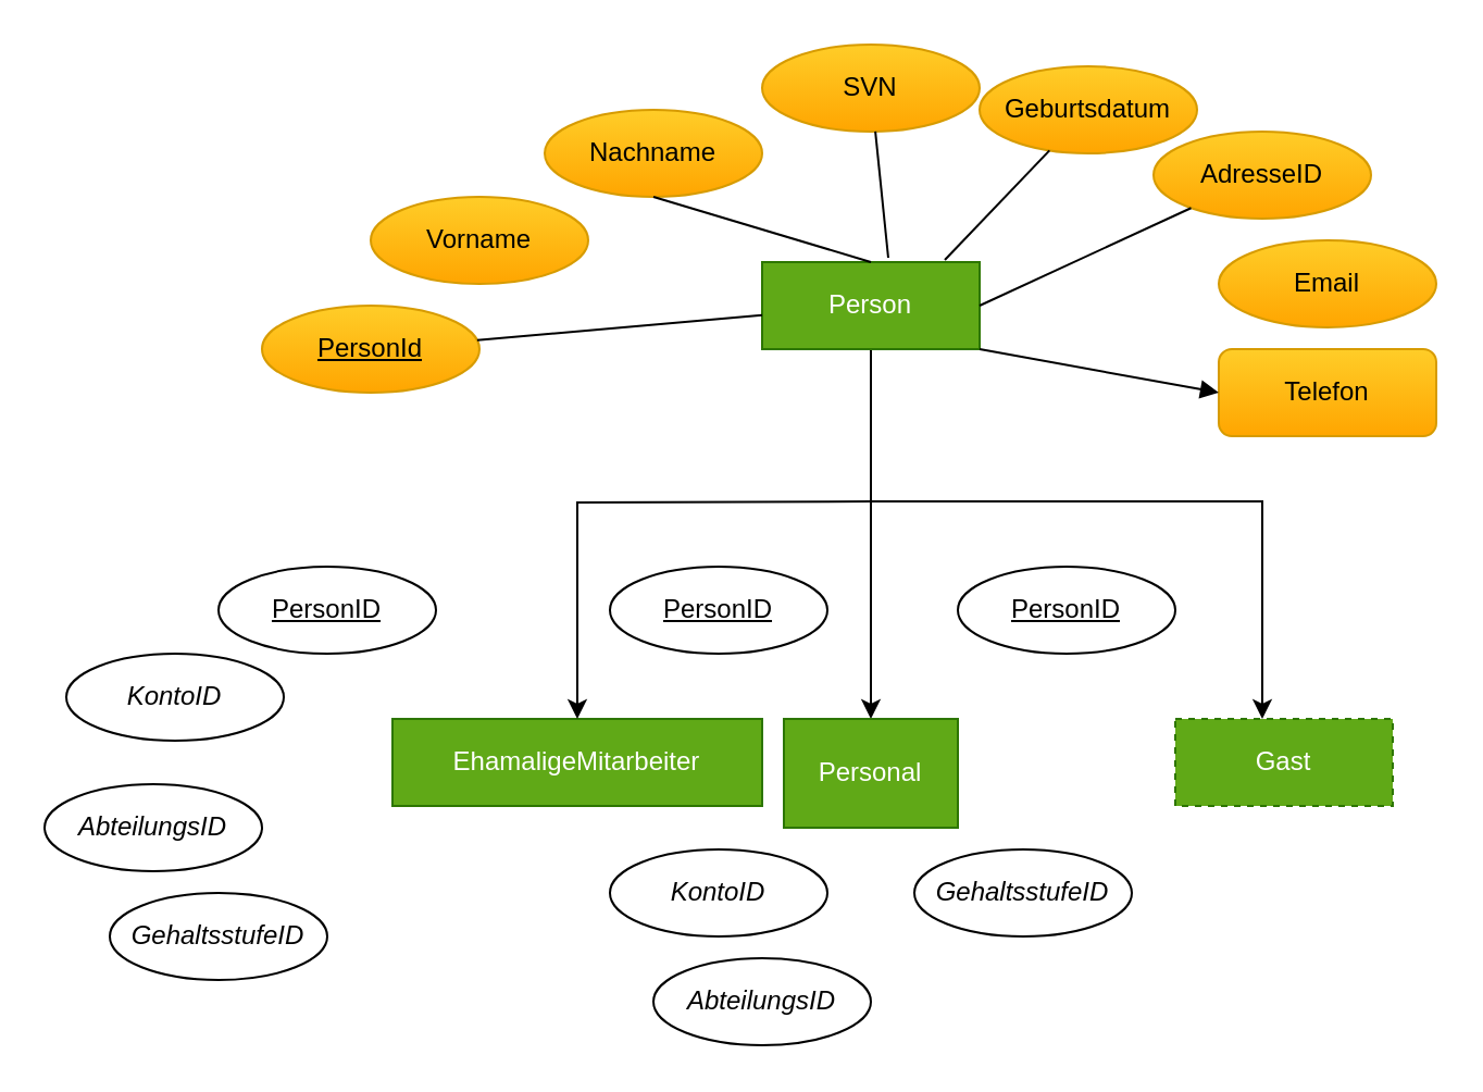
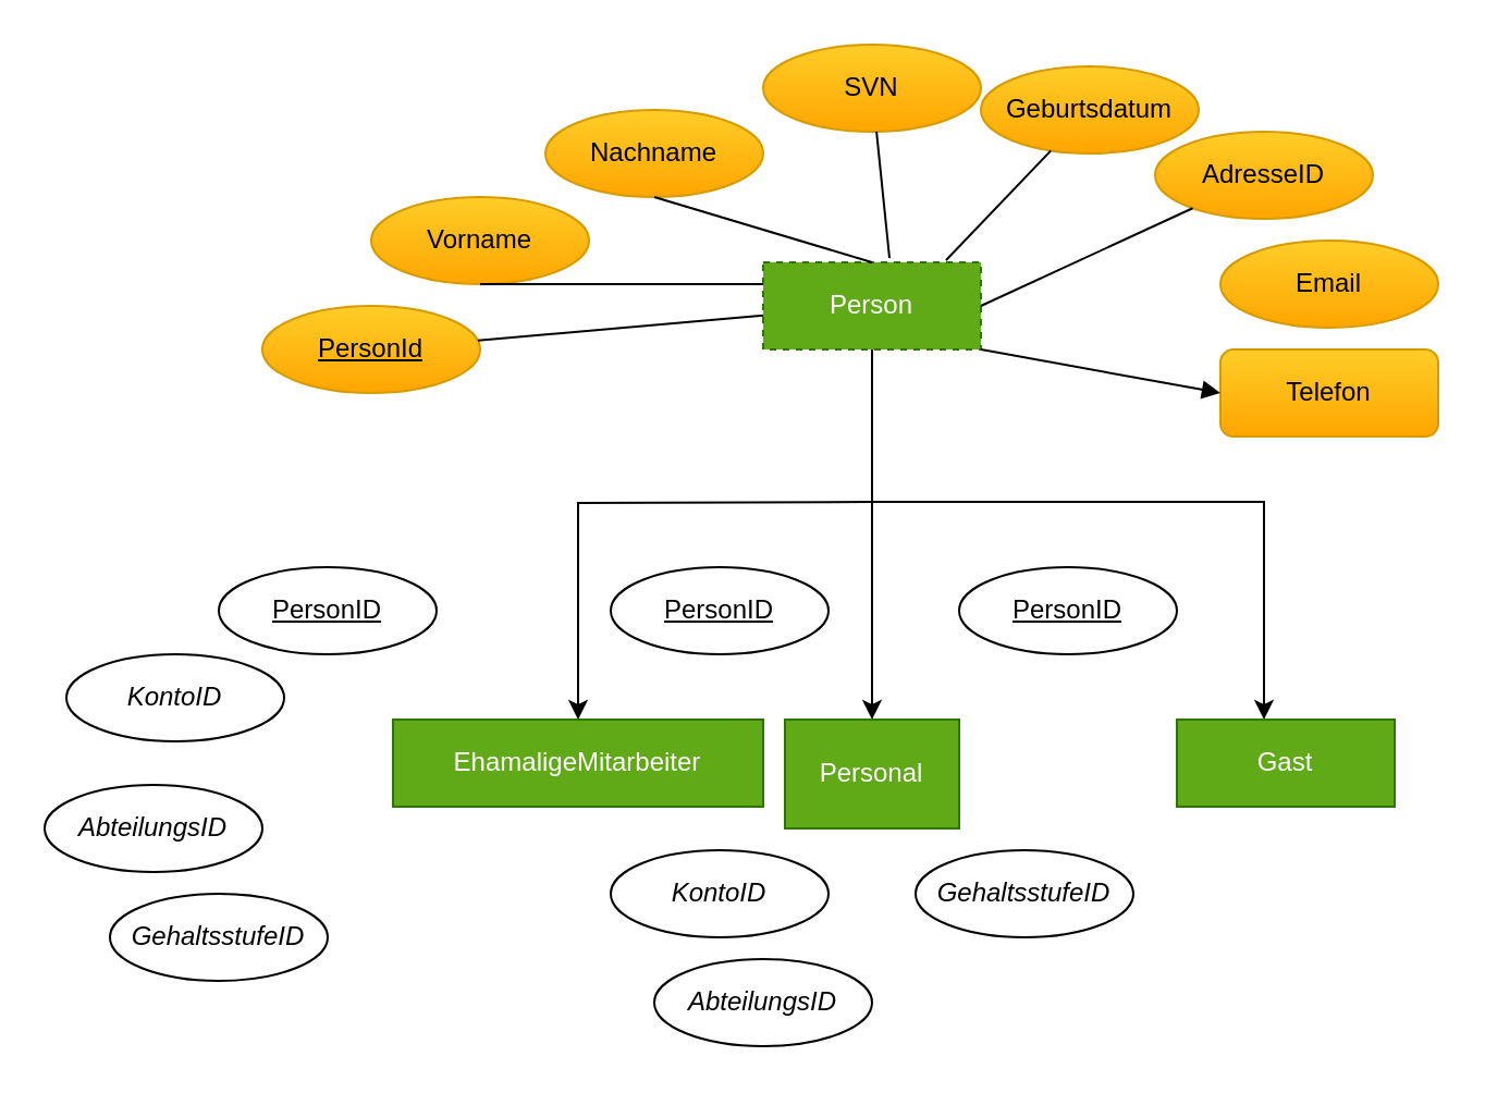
  <mxCell id="0" />
  <mxCell id="1" parent="0" />
  <mxCell id="2" value="" style="edgeStyle=orthogonalEdgeStyle;rounded=0;orthogonalLoop=1;jettySize=auto;html=1;strokeColor=#000000;" edge="1" parent="1" source="4" target="21"><mxGeometry relative="1" as="geometry" /></mxCell>
  <mxCell id="3" value="" style="edgeStyle=orthogonalEdgeStyle;rounded=0;orthogonalLoop=1;jettySize=auto;html=1;strokeColor=#000000;" edge="1" parent="1" source="4" target="22"><mxGeometry relative="1" as="geometry"><Array as="points"><mxPoint x="400" y="230" /><mxPoint x="580" y="230" /></Array></mxGeometry></mxCell>
- <mxCell id="4" value="Person" style="whiteSpace=wrap;html=1;align=center;fillColor=#60a917;strokeColor=#2D7600;fontColor=#ffffff;" vertex="1" parent="1"><mxGeometry x="350" y="120" width="100" height="40" as="geometry" /></mxCell>
+ <mxCell id="4" value="Person" style="whiteSpace=wrap;html=1;align=center;fillColor=#60a917;strokeColor=#2D7600;fontColor=#ffffff;dashed=1;" vertex="1" parent="1"><mxGeometry x="350" y="120" width="100" height="40" as="geometry" /></mxCell>
  <mxCell id="5" value="PersonId" style="ellipse;whiteSpace=wrap;html=1;align=center;fontStyle=4;fillColor=#ffcd28;strokeColor=#d79b00;gradientColor=#ffa500;" vertex="1" parent="1"><mxGeometry x="120" y="140" width="100" height="40" as="geometry" /></mxCell>
  <mxCell id="6" value="Vorname" style="ellipse;whiteSpace=wrap;html=1;align=center;gradientColor=#ffa500;fillColor=#ffcd28;strokeColor=#d79b00;" vertex="1" parent="1"><mxGeometry x="170" y="90" width="100" height="40" as="geometry" /></mxCell>
  <mxCell id="7" value="" style="endArrow=none;html=1;rounded=0;strokeColor=#000000;" edge="1" parent="1" source="5" target="4"><mxGeometry relative="1" as="geometry"><mxPoint x="280" y="170" as="sourcePoint" /><mxPoint x="440" y="170" as="targetPoint" /></mxGeometry></mxCell>
+ <mxCell id="8" value="" style="endArrow=none;html=1;rounded=0;strokeColor=#000000;exitX=0.5;exitY=1;exitDx=0;exitDy=0;entryX=0;entryY=0.25;entryDx=0;entryDy=0;" edge="1" parent="1" source="6" target="4"><mxGeometry relative="1" as="geometry"><mxPoint x="328.673" y="156.385" as="sourcePoint" /><mxPoint x="405" y="200" as="targetPoint" /><Array as="points" /></mxGeometry></mxCell>
  <mxCell id="9" value="Nachname" style="ellipse;whiteSpace=wrap;html=1;align=center;gradientColor=#ffa500;fillColor=#ffcd28;strokeColor=#d79b00;" vertex="1" parent="1"><mxGeometry x="250" y="50" width="100" height="40" as="geometry" /></mxCell>
  <mxCell id="10" value="AdresseID" style="ellipse;whiteSpace=wrap;html=1;align=center;gradientColor=#ffa500;fillColor=#ffcd28;strokeColor=#d79b00;" vertex="1" parent="1"><mxGeometry x="530" y="60" width="100" height="40" as="geometry" /></mxCell>
  <mxCell id="11" value="Geburtsdatum" style="ellipse;whiteSpace=wrap;html=1;align=center;gradientColor=#ffa500;fillColor=#ffcd28;strokeColor=#d79b00;" vertex="1" parent="1"><mxGeometry x="450" y="30" width="100" height="40" as="geometry" /></mxCell>
  <mxCell id="12" value="SVN" style="ellipse;whiteSpace=wrap;html=1;align=center;gradientColor=#ffa500;fillColor=#ffcd28;strokeColor=#d79b00;" vertex="1" parent="1"><mxGeometry x="350" y="20" width="100" height="40" as="geometry" /></mxCell>
  <mxCell id="13" value="Email" style="ellipse;whiteSpace=wrap;html=1;align=center;gradientColor=#ffa500;fillColor=#ffcd28;strokeColor=#d79b00;" vertex="1" parent="1"><mxGeometry x="560" y="110" width="100" height="40" as="geometry" /></mxCell>
  <mxCell id="14" value="Telefon" style="whiteSpace=wrap;html=1;align=center;gradientColor=#ffa500;fillColor=#ffcd28;strokeColor=#d79b00;rounded=1;" vertex="1" parent="1"><mxGeometry x="560" y="160" width="100" height="40" as="geometry" /></mxCell>
  <mxCell id="15" value="" style="endArrow=none;html=1;rounded=0;strokeColor=#000000;exitX=0.5;exitY=1;exitDx=0;exitDy=0;entryX=0.5;entryY=0;entryDx=0;entryDy=0;" edge="1" parent="1" source="9" target="4"><mxGeometry relative="1" as="geometry"><mxPoint x="420" y="450" as="sourcePoint" /><mxPoint x="580" y="450" as="targetPoint" /></mxGeometry></mxCell>
  <mxCell id="16" value="" style="endArrow=none;html=1;rounded=0;strokeColor=#000000;entryX=0.58;entryY=-0.05;entryDx=0;entryDy=0;entryPerimeter=0;" edge="1" parent="1" source="12" target="4"><mxGeometry relative="1" as="geometry"><mxPoint x="410" y="150" as="sourcePoint" /><mxPoint x="430" y="190" as="targetPoint" /></mxGeometry></mxCell>
  <mxCell id="17" value="" style="endArrow=none;html=1;rounded=0;strokeColor=#000000;entryX=1;entryY=0.5;entryDx=0;entryDy=0;" edge="1" parent="1" source="10" target="4"><mxGeometry relative="1" as="geometry"><mxPoint x="430" y="170" as="sourcePoint" /><mxPoint x="460" y="220" as="targetPoint" /></mxGeometry></mxCell>
  <mxCell id="18" value="" style="endArrow=none;html=1;rounded=0;strokeColor=#000000;entryX=0.84;entryY=-0.025;entryDx=0;entryDy=0;entryPerimeter=0;" edge="1" parent="1" source="11" target="4"><mxGeometry relative="1" as="geometry"><mxPoint x="440" y="180" as="sourcePoint" /><mxPoint x="470" y="230" as="targetPoint" /></mxGeometry></mxCell>
  <mxCell id="19" value="" style="endArrow=block;html=1;rounded=0;strokeColor=#000000;exitX=1;exitY=1;exitDx=0;exitDy=0;entryX=0;entryY=0.5;entryDx=0;entryDy=0;" edge="1" parent="1" source="4" target="14"><mxGeometry relative="1" as="geometry"><mxPoint x="450" y="190" as="sourcePoint" /><mxPoint x="480" y="240" as="targetPoint" /></mxGeometry></mxCell>
  <mxCell id="20" value="EhamaligeMitarbeiter" style="whiteSpace=wrap;html=1;align=center;fillColor=#60a917;strokeColor=#2D7600;fontColor=#ffffff;" vertex="1" parent="1"><mxGeometry x="180" y="330" width="170" height="40" as="geometry" /></mxCell>
  <mxCell id="21" value="Personal" style="whiteSpace=wrap;html=1;align=center;fillColor=#60a917;strokeColor=#2D7600;fontColor=#ffffff;" vertex="1" parent="1"><mxGeometry x="360" y="330" width="80" height="50" as="geometry" /></mxCell>
- <mxCell id="22" value="Gast" style="whiteSpace=wrap;html=1;align=center;fillColor=#60a917;strokeColor=#2D7600;fontColor=#ffffff;dashed=1;" vertex="1" parent="1"><mxGeometry x="540" y="330" width="100" height="40" as="geometry" /></mxCell>
+ <mxCell id="22" value="Gast" style="whiteSpace=wrap;html=1;align=center;fillColor=#60a917;strokeColor=#2D7600;fontColor=#ffffff;" vertex="1" parent="1"><mxGeometry x="540" y="330" width="100" height="40" as="geometry" /></mxCell>
  <mxCell id="23" value="" style="edgeStyle=orthogonalEdgeStyle;rounded=0;orthogonalLoop=1;jettySize=auto;html=1;strokeColor=#000000;entryX=0.5;entryY=0;entryDx=0;entryDy=0;" edge="1" parent="1" target="20"><mxGeometry relative="1" as="geometry"><mxPoint x="400" y="230" as="sourcePoint" /><mxPoint x="410" y="340" as="targetPoint" /></mxGeometry></mxCell>
  <mxCell id="24" value="PersonID" style="ellipse;whiteSpace=wrap;html=1;align=center;fontStyle=4;" vertex="1" parent="1"><mxGeometry x="100" y="260" width="100" height="40" as="geometry" /></mxCell>
  <mxCell id="25" value="PersonID" style="ellipse;whiteSpace=wrap;html=1;align=center;fontStyle=4;" vertex="1" parent="1"><mxGeometry x="280" y="260" width="100" height="40" as="geometry" /></mxCell>
  <mxCell id="26" value="PersonID" style="ellipse;whiteSpace=wrap;html=1;align=center;fontStyle=4;" vertex="1" parent="1"><mxGeometry x="440" y="260" width="100" height="40" as="geometry" /></mxCell>
  <mxCell id="27" value="&lt;i&gt;KontoID&lt;/i&gt;" style="ellipse;whiteSpace=wrap;html=1;align=center;" vertex="1" parent="1"><mxGeometry x="30" y="300" width="100" height="40" as="geometry" /></mxCell>
  <mxCell id="28" value="&lt;i&gt;AbteilungsID&lt;/i&gt;" style="ellipse;whiteSpace=wrap;html=1;align=center;" vertex="1" parent="1"><mxGeometry x="20" y="360" width="100" height="40" as="geometry" /></mxCell>
  <mxCell id="29" value="&lt;i&gt;GehaltsstufeID&lt;/i&gt;" style="ellipse;whiteSpace=wrap;html=1;align=center;" vertex="1" parent="1"><mxGeometry x="50" y="410" width="100" height="40" as="geometry" /></mxCell>
  <mxCell id="30" value="&lt;i&gt;KontoID&lt;/i&gt;" style="ellipse;whiteSpace=wrap;html=1;align=center;" vertex="1" parent="1"><mxGeometry x="280" y="390" width="100" height="40" as="geometry" /></mxCell>
  <mxCell id="31" value="&lt;i&gt;AbteilungsID&lt;/i&gt;" style="ellipse;whiteSpace=wrap;html=1;align=center;" vertex="1" parent="1"><mxGeometry x="300" y="440" width="100" height="40" as="geometry" /></mxCell>
  <mxCell id="32" value="&lt;i&gt;GehaltsstufeID&lt;/i&gt;" style="ellipse;whiteSpace=wrap;html=1;align=center;" vertex="1" parent="1"><mxGeometry x="420" y="390" width="100" height="40" as="geometry" /></mxCell>
  <mxCell id="33" style="edgeStyle=orthogonalEdgeStyle;rounded=0;orthogonalLoop=1;jettySize=auto;html=1;exitX=0.5;exitY=1;exitDx=0;exitDy=0;strokeColor=#000000;" edge="1" parent="1" source="4" target="4"><mxGeometry relative="1" as="geometry" /></mxCell>
